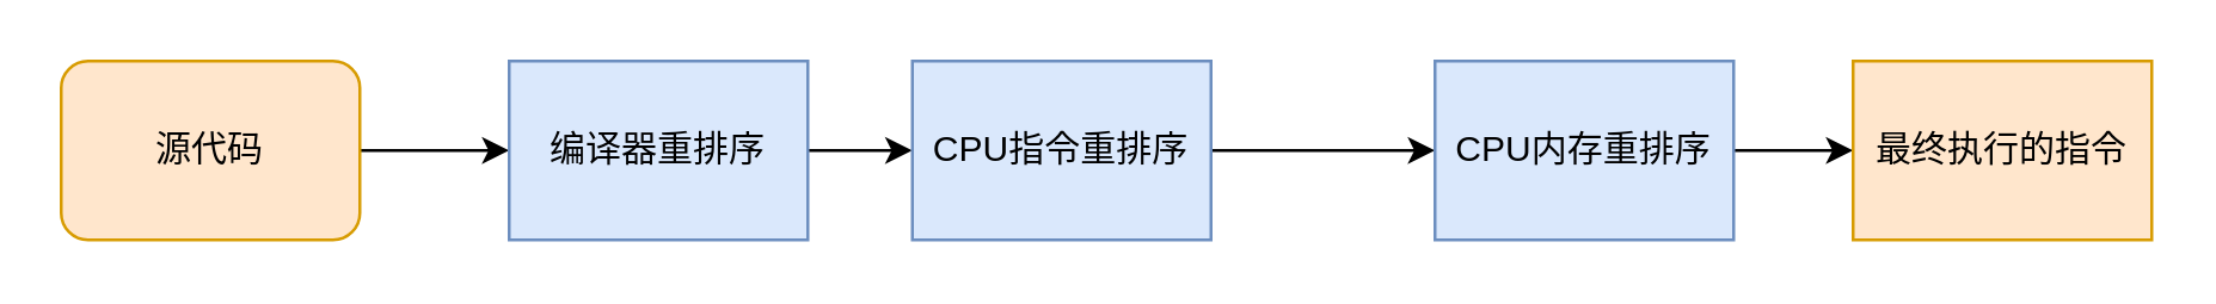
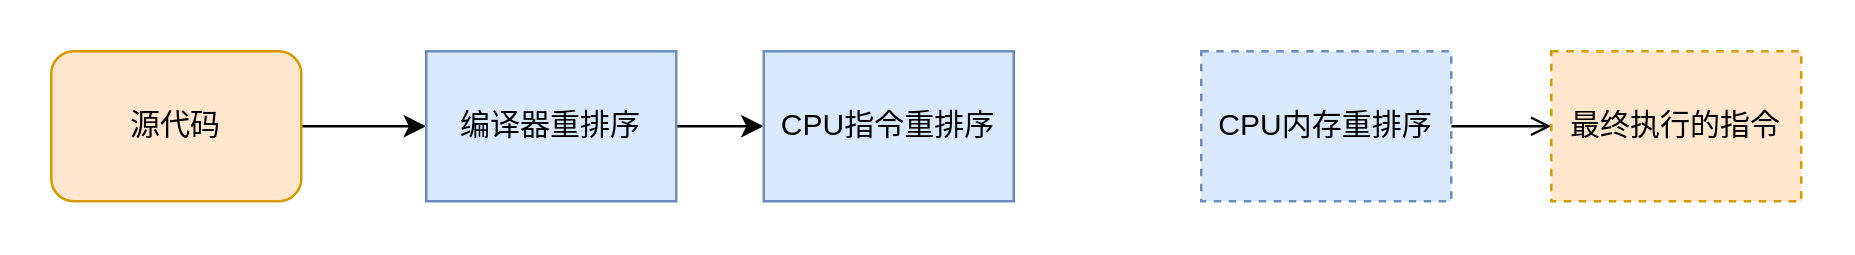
  <mxCell id="0" />
  <mxCell id="1" parent="0" />
  <mxCell id="2" value="" style="edgeStyle=orthogonalEdgeStyle;rounded=0;orthogonalLoop=1;jettySize=auto;html=1;" edge="1" parent="1" source="3" target="5"><mxGeometry relative="1" as="geometry" /></mxCell>
  <mxCell id="3" value="源代码" style="whiteSpace=wrap;html=1;fillColor=#ffe6cc;strokeColor=#d79b00;rounded=1;" vertex="1" parent="1"><mxGeometry x="20" y="20" width="100" height="60" as="geometry" /></mxCell>
  <mxCell id="4" value="" style="edgeStyle=orthogonalEdgeStyle;rounded=0;orthogonalLoop=1;jettySize=auto;html=1;" edge="1" parent="1" source="5" target="7"><mxGeometry relative="1" as="geometry" /></mxCell>
  <mxCell id="5" value="编译器重排序" style="rounded=0;whiteSpace=wrap;html=1;fillColor=#dae8fc;strokeColor=#6c8ebf;" vertex="1" parent="1"><mxGeometry x="170" y="20" width="100" height="60" as="geometry" /></mxCell>
- <mxCell id="6" value="" style="edgeStyle=orthogonalEdgeStyle;rounded=0;orthogonalLoop=1;jettySize=auto;html=1;" edge="1" parent="1" source="7" target="9"><mxGeometry relative="1" as="geometry" /></mxCell>
  <mxCell id="7" value="CPU指令重排序" style="rounded=0;whiteSpace=wrap;html=1;fillColor=#dae8fc;strokeColor=#6c8ebf;" vertex="1" parent="1"><mxGeometry x="305" y="20" width="100" height="60" as="geometry" /></mxCell>
- <mxCell id="8" value="" style="edgeStyle=orthogonalEdgeStyle;rounded=0;orthogonalLoop=1;jettySize=auto;html=1;" edge="1" parent="1" source="9" target="10"><mxGeometry relative="1" as="geometry" /></mxCell>
- <mxCell id="9" value="CPU内存重排序" style="rounded=0;whiteSpace=wrap;html=1;fillColor=#dae8fc;strokeColor=#6c8ebf;" vertex="1" parent="1"><mxGeometry x="480" y="20" width="100" height="60" as="geometry" /></mxCell>
- <mxCell id="10" value="最终执行的指令" style="rounded=0;whiteSpace=wrap;html=1;fillColor=#ffe6cc;strokeColor=#d79b00;" vertex="1" parent="1"><mxGeometry x="620" y="20" width="100" height="60" as="geometry" /></mxCell>
+ <mxCell id="8" value="" style="edgeStyle=orthogonalEdgeStyle;rounded=0;orthogonalLoop=1;jettySize=auto;html=1;endArrow=open;" edge="1" parent="1" source="9" target="10"><mxGeometry relative="1" as="geometry" /></mxCell>
+ <mxCell id="9" value="CPU内存重排序" style="rounded=0;whiteSpace=wrap;html=1;fillColor=#dae8fc;strokeColor=#6c8ebf;dashed=1;" vertex="1" parent="1"><mxGeometry x="480" y="20" width="100" height="60" as="geometry" /></mxCell>
+ <mxCell id="10" value="最终执行的指令" style="rounded=0;whiteSpace=wrap;html=1;fillColor=#ffe6cc;strokeColor=#d79b00;dashed=1;" vertex="1" parent="1"><mxGeometry x="620" y="20" width="100" height="60" as="geometry" /></mxCell>
